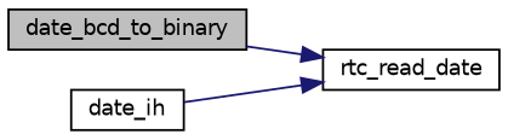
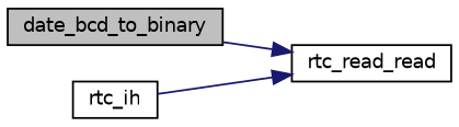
  digraph {
    rankdir=RL
    node [color=black fillcolor=white fontname=Helvetica fontsize=10 shape=record style=filled]
    edge [color=midnightblue dir=back fontname=Helvetica fontsize=10 labelfontname=Helvetica labelfontsize=10 style=solid]
    n1 [fillcolor=grey75 fontcolor=black height=0.2 label=date_bcd_to_binary width=0.4]
-   n2 [height=0.2 label=rtc_read_date width=0.4]
-   n3 [height=0.2 label=date_ih width=0.4]
+   n2 [height=0.2 label=rtc_read_read width=0.4]
+   n3 [height=0.2 label=rtc_ih width=0.4]
    n2 -> n1
    n2 -> n3
  }
